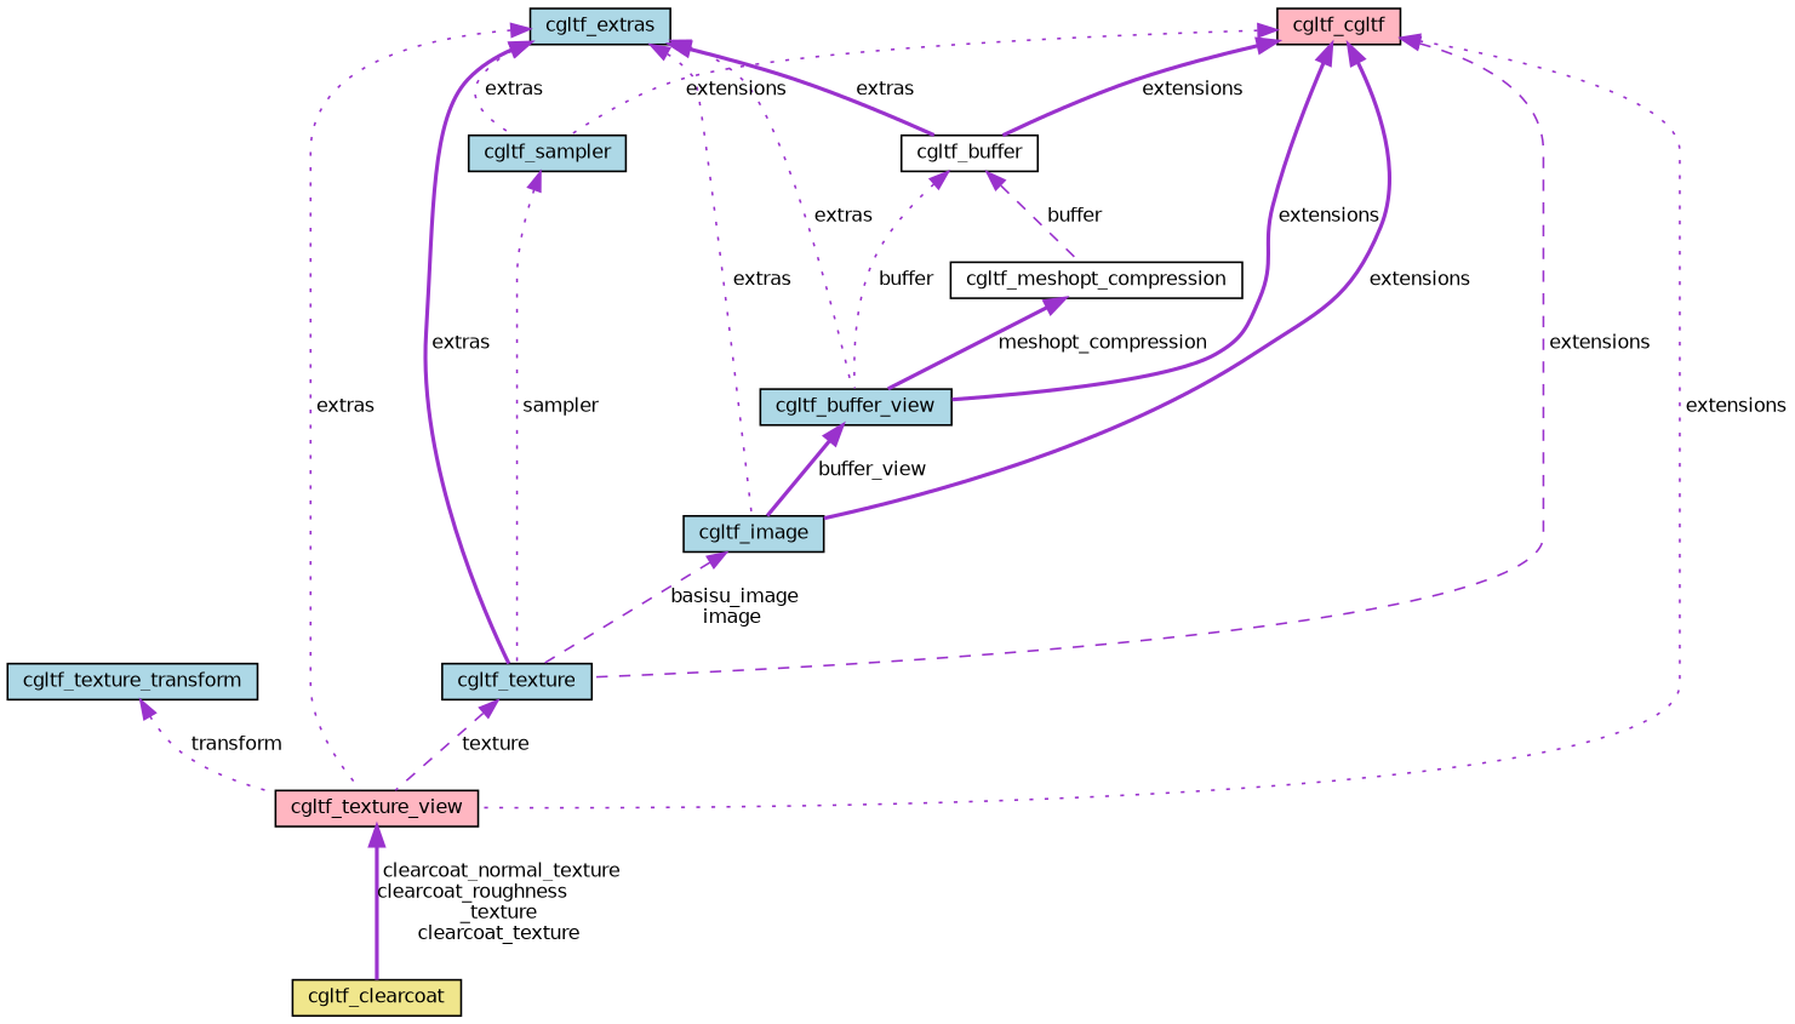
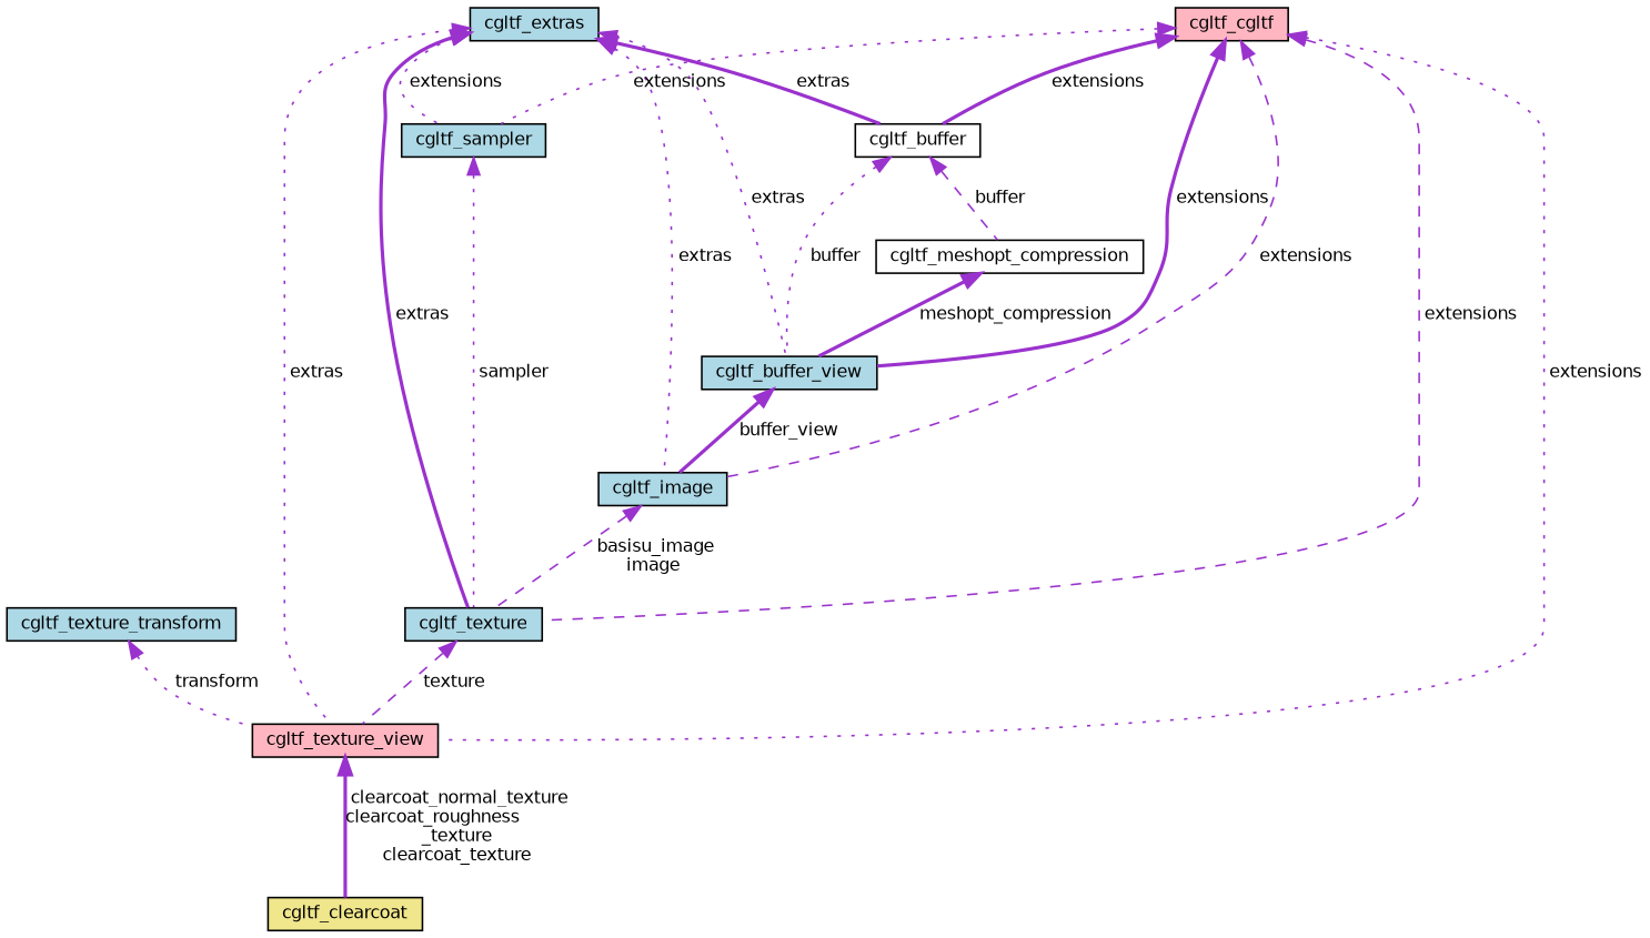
  digraph {
    node [color=black fillcolor=lightblue fontname=Helvetica fontsize=10 shape=record style=filled]
    edge [color=darkorchid3 dir=back fontname=Helvetica fontsize=10 labelfontname=Helvetica labelfontsize=10 style=dotted]
    n1 [fillcolor=khaki fontcolor=black height=0.2 label=cgltf_clearcoat width=0.4]
    n2 [fillcolor=lightpink height=0.2 label=cgltf_texture_view width=0.4]
    n3 [height=0.2 label=cgltf_texture_transform width=0.4]
    n4 [height=0.2 label=cgltf_extras width=0.4]
    n5 [height=0.2 label=cgltf_texture width=0.4]
    n6 [height=0.2 label=cgltf_sampler width=0.4]
    n7 [height=0.2 label=cgltf_image width=0.4]
    n8 [height=0.2 label=cgltf_buffer_view width=0.4]
    n9 [fillcolor=white height=0.2 label=cgltf_buffer width=0.4]
    n10 [fillcolor=white height=0.2 label=cgltf_meshopt_compression width=0.4]
    n11 [fillcolor=lightpink height=0.2 label=cgltf_cgltf width=0.4]
    n2 -> n1 [label=" clearcoat_normal_texture\nclearcoat_roughness\l_texture\nclearcoat_texture" style=bold]
    n3 -> n2 [label=" transform"]
    n4 -> n2 [label=" extras"]
    n4 -> n5 [label=" extras" style=bold]
-   n4 -> n6 [label=" extras"]
+   n4 -> n6 [label=" extensions"]
    n4 -> n7 [label=" extras"]
    n4 -> n8 [label=" extras"]
    n4 -> n9 [label=" extras" style=bold]
    n5 -> n2 [label=" texture" style=dashed]
    n6 -> n5 [label=" sampler"]
    n7 -> n5 [label=" basisu_image\nimage" style=dashed]
    n8 -> n7 [label=" buffer_view" style=bold]
    n9 -> n8 [label=" buffer"]
    n9 -> n10 [label=" buffer" style=dashed]
    n10 -> n8 [label=" meshopt_compression" style=bold]
    n11 -> n2 [label=" extensions"]
    n11 -> n5 [label=" extensions" style=dashed]
    n11 -> n6 [label=" extensions"]
-   n11 -> n7 [label=" extensions" style=bold]
+   n11 -> n7 [label=" extensions" style=dashed]
    n11 -> n8 [label=" extensions" style=bold]
    n11 -> n9 [label=" extensions" style=bold]
  }
